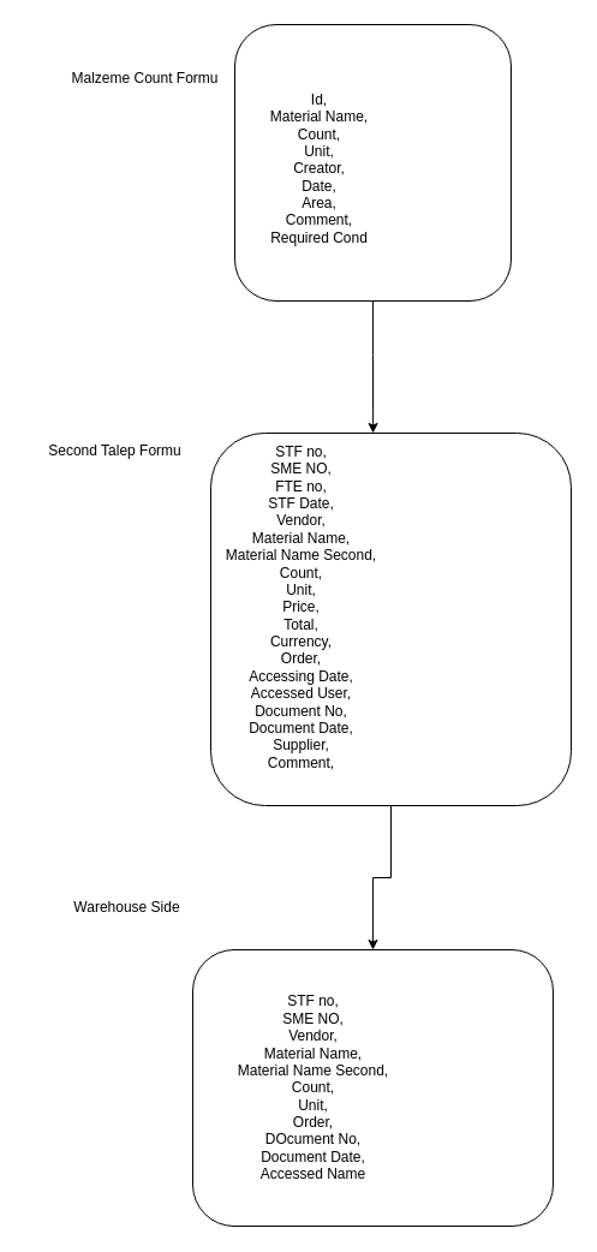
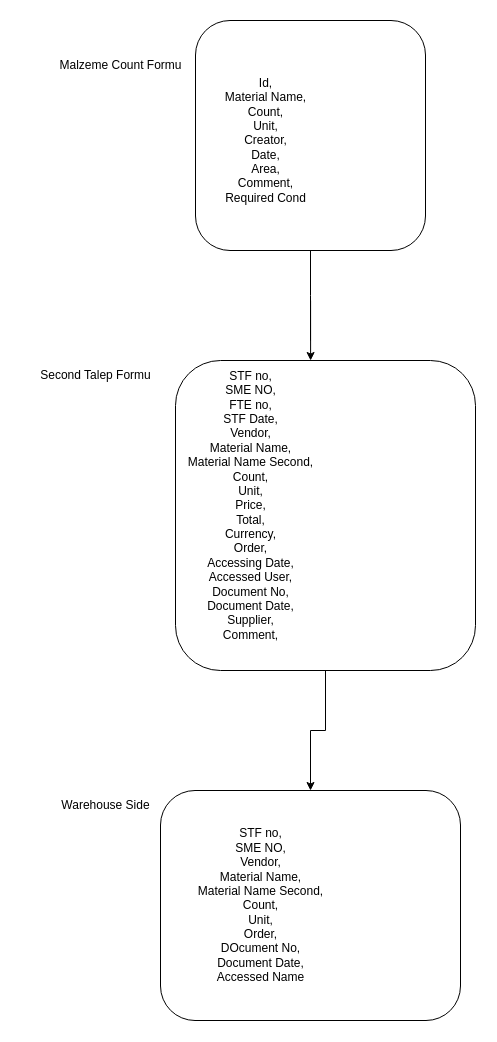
  <mxCell id="0" />
  <mxCell id="1" parent="0" />
  <mxCell id="2" value="" style="edgeStyle=orthogonalEdgeStyle;rounded=0;orthogonalLoop=1;jettySize=auto;html=1;startArrow=none;" edge="1" parent="1" target="8"><mxGeometry relative="1" as="geometry"><mxPoint x="310.077" y="300" as="sourcePoint" /><Array as="points"><mxPoint x="310" y="330" /><mxPoint x="310" y="330" /></Array></mxGeometry></mxCell>
  <mxCell id="3" value="" style="rounded=1;whiteSpace=wrap;html=1;" vertex="1" parent="1"><mxGeometry x="195" y="20" width="230" height="230" as="geometry" /></mxCell>
  <mxCell id="4" value="Malzeme Count Formu" style="text;html=1;align=center;verticalAlign=middle;resizable=0;points=[];autosize=1;strokeColor=none;fillColor=none;" vertex="1" parent="1"><mxGeometry x="50" width="140" height="30" as="geometry" y="50" /></mxCell>
  <mxCell id="5" value="Id,&lt;br&gt;Material Name,&lt;br&gt;Count,&lt;br&gt;Unit,&lt;br&gt;Creator,&lt;br&gt;Date,&lt;br&gt;Area,&lt;br&gt;Comment,&lt;br&gt;Required Cond" style="text;html=1;align=center;verticalAlign=middle;resizable=0;points=[];autosize=1;strokeColor=none;fillColor=none;" vertex="1" parent="1"><mxGeometry x="215" y="70" width="100" height="140" as="geometry" /></mxCell>
  <mxCell id="6" value="" style="edgeStyle=orthogonalEdgeStyle;rounded=0;orthogonalLoop=1;jettySize=auto;html=1;entryX=0.5;entryY=0;entryDx=0;entryDy=0;" edge="1" parent="1" source="7" target="11"><mxGeometry relative="1" as="geometry"><mxPoint x="325" y="650" as="targetPoint" /></mxGeometry></mxCell>
  <mxCell id="7" value="" style="rounded=1;whiteSpace=wrap;html=1;" vertex="1" parent="1"><mxGeometry x="175" y="360" width="300" height="310" as="geometry" /></mxCell>
  <mxCell id="8" value="STF no,&lt;br&gt;SME NO,&lt;br&gt;FTE no,&lt;br&gt;STF Date,&lt;br&gt;Vendor,&lt;br&gt;Material Name,&lt;br&gt;Material Name Second,&lt;br&gt;Count,&lt;br&gt;Unit,&lt;br&gt;Price,&lt;br&gt;Total,&lt;br&gt;Currency,&lt;br&gt;Order,&lt;br&gt;Accessing Date,&lt;br&gt;Accessed User,&lt;br&gt;Document No,&lt;br&gt;Document Date,&lt;br&gt;Supplier,&lt;br&gt;Comment,&lt;br&gt;" style="text;html=1;align=center;verticalAlign=middle;resizable=0;points=[];autosize=1;strokeColor=none;fillColor=none;" vertex="1" parent="1"><mxGeometry x="175" y="360" width="150" height="290" as="geometry" /></mxCell>
  <mxCell id="9" value="" style="edgeStyle=orthogonalEdgeStyle;rounded=0;orthogonalLoop=1;jettySize=auto;html=1;endArrow=none;" edge="1" parent="1" source="3"><mxGeometry relative="1" as="geometry"><mxPoint x="310.077" y="250" as="sourcePoint" /><mxPoint x="310" y="340" as="targetPoint" /></mxGeometry></mxCell>
  <mxCell id="10" value="Second Talep Formu" style="text;html=1;align=center;verticalAlign=middle;resizable=0;points=[];autosize=1;strokeColor=none;fillColor=none;" vertex="1" parent="1"><mxGeometry x="20" y="360" width="150" height="30" as="geometry" /></mxCell>
  <mxCell id="11" value="" style="rounded=1;whiteSpace=wrap;html=1;" vertex="1" parent="1"><mxGeometry x="160" y="790" width="300" height="230" as="geometry" /></mxCell>
  <mxCell id="12" value="STF no,&lt;br&gt;SME NO,&lt;br&gt;Vendor,&lt;br&gt;Material Name,&lt;br&gt;Material Name Second,&lt;br&gt;Count,&lt;br&gt;Unit,&lt;br&gt;Order,&lt;br&gt;DOcument No,&lt;br&gt;Document Date,&lt;br&gt;Accessed Name" style="text;html=1;align=center;verticalAlign=middle;resizable=0;points=[];autosize=1;strokeColor=none;fillColor=none;" vertex="1" parent="1"><mxGeometry x="185" y="820" width="150" height="170" as="geometry" /></mxCell>
- <mxCell id="13" value="Warehouse Side" style="text;html=1;align=center;verticalAlign=middle;resizable=0;points=[];autosize=1;strokeColor=none;fillColor=none;" vertex="1" parent="1"><mxGeometry x="50" y="740" width="110" height="30" as="geometry" /></mxCell>
+ <mxCell id="13" value="Warehouse Side" style="text;html=1;align=center;verticalAlign=middle;resizable=0;points=[];autosize=1;strokeColor=none;fillColor=none;" vertex="1" parent="1"><mxGeometry x="50" y="790" width="110" height="30" as="geometry" /></mxCell>
